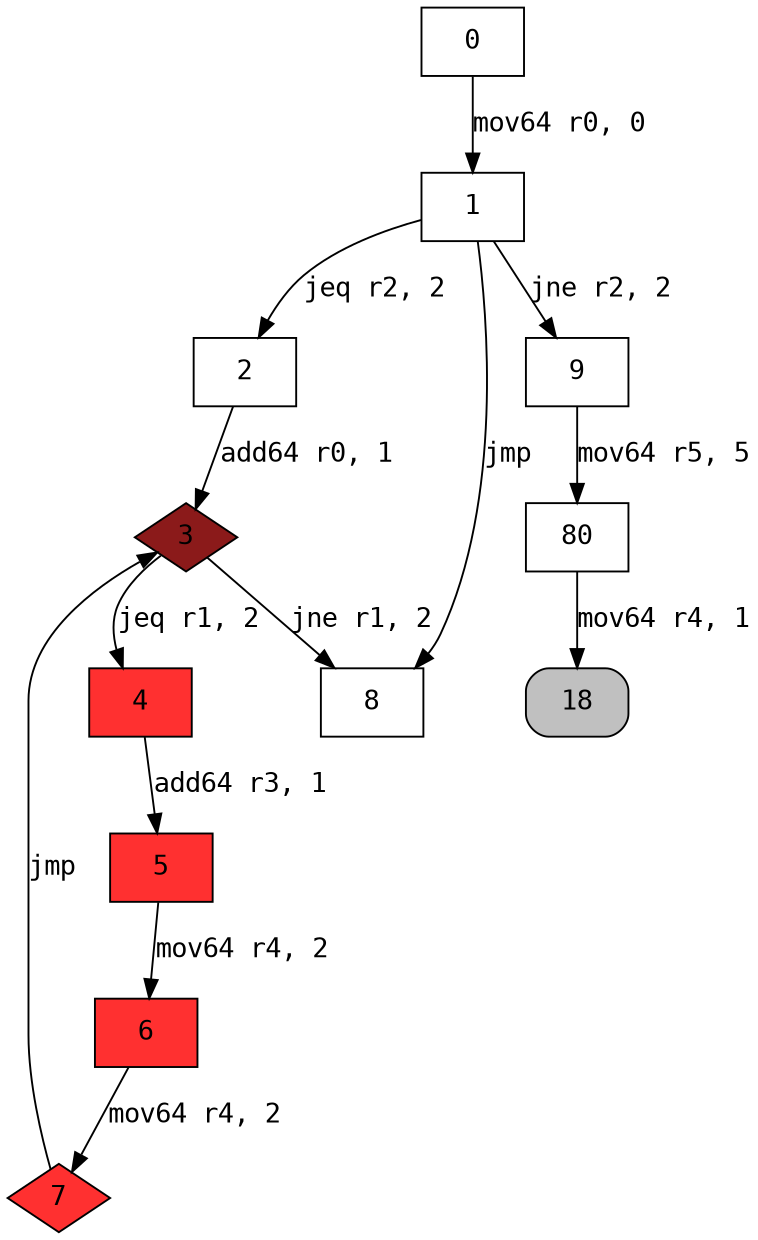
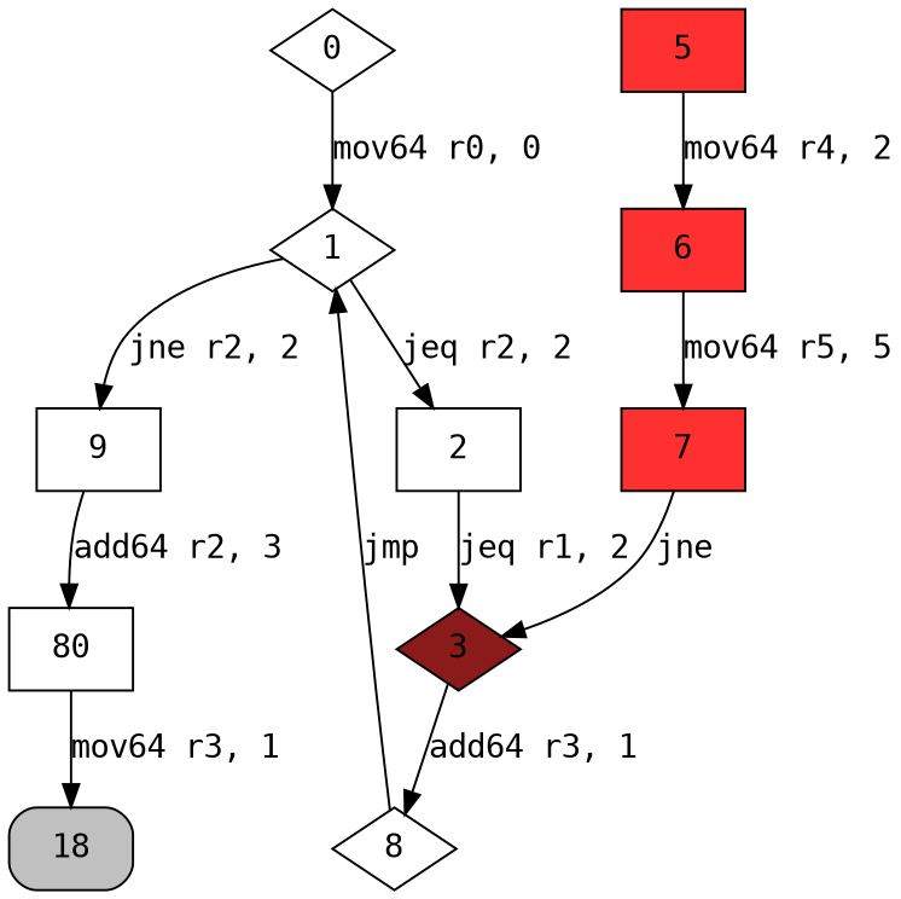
  digraph {
    node [fontname=monospace shape=box]
    edge [fontname=monospace]
-   1
+   1 [shape=diamond]
    2
    9
-   0
+   0 [shape=diamond]
    3 [fillcolor=firebrick4 shape=diamond style=filled]
    n6 [label=80]
-   4 [fillcolor=firebrick1 style=filled]
-   8
+   8 [shape=diamond]
    n9 [fillcolor=grey label=18 style="rounded,filled"]
    5 [fillcolor=firebrick1 style=filled]
    6 [fillcolor=firebrick1 style=filled]
-   7 [fillcolor=firebrick1 shape=diamond style=filled]
+   7 [fillcolor=firebrick1 style=filled]
    1 -> 2 [label="jeq r2, 2"]
    1 -> 9 [label="jne r2, 2"]
-   2 -> 3 [label="add64 r0, 1"]
-   9 -> n6 [label="mov64 r5, 5"]
+   2 -> 3 [label="jeq r1, 2"]
+   9 -> n6 [label="add64 r2, 3"]
    0 -> 1 [label="mov64 r0, 0"]
-   3 -> 4 [label="jeq r1, 2"]
-   3 -> 8 [label="jne r1, 2"]
-   n6 -> n9 [label="mov64 r4, 1"]
-   4 -> 5 [label="add64 r3, 1"]
-   1 -> 8 [label=jmp]
+   3 -> 8 [label="add64 r3, 1"]
+   n6 -> n9 [label="mov64 r3, 1"]
+   8 -> 1 [label=jmp]
    5 -> 6 [label="mov64 r4, 2"]
-   6 -> 7 [label="mov64 r4, 2"]
-   7 -> 3 [label=jmp]
+   6 -> 7 [label="mov64 r5, 5"]
+   7 -> 3 [label=jne]
  }
